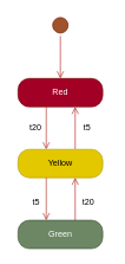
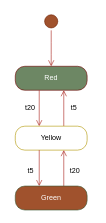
  <mxCell id="0" />
  <mxCell id="1" parent="0" />
  <mxCell id="2" value="" style="ellipse;html=1;shape=startState;rounded=1;labelBackgroundColor=none;fillColor=#a0522d;fontColor=#ffffff;strokeColor=#6D1F00;" parent="1" vertex="1"><mxGeometry x="70" y="20" width="30" height="30" as="geometry" /></mxCell>
  <mxCell id="3" value="" style="edgeStyle=orthogonalEdgeStyle;html=1;verticalAlign=bottom;endArrow=open;endSize=8;strokeColor=#A8201A;rounded=1;labelBackgroundColor=none;fontColor=default;" parent="1" source="2" edge="1"><mxGeometry relative="1" as="geometry"><mxPoint x="85" y="110" as="targetPoint" /></mxGeometry></mxCell>
- <mxCell id="4" value="Red" style="rounded=1;whiteSpace=wrap;html=1;arcSize=40;fontColor=#ffffff;fillColor=#a20025;strokeColor=#6F0000;labelBackgroundColor=none;" parent="1" vertex="1"><mxGeometry x="25" y="110" width="120" height="40" as="geometry" /></mxCell>
+ <mxCell id="4" value="Red" style="rounded=1;whiteSpace=wrap;html=1;arcSize=40;fontColor=#ffffff;fillColor=#6d8764;strokeColor=#6F0000;labelBackgroundColor=none;" parent="1" vertex="1"><mxGeometry x="25" y="110" width="120" height="40" as="geometry" /></mxCell>
  <mxCell id="5" value="" style="edgeStyle=orthogonalEdgeStyle;html=1;verticalAlign=bottom;endArrow=open;endSize=8;strokeColor=#A8201A;rounded=1;labelBackgroundColor=none;fontColor=default;" parent="1" edge="1"><mxGeometry relative="1" as="geometry"><mxPoint x="65" y="210" as="targetPoint" /><mxPoint x="65" y="150" as="sourcePoint" /></mxGeometry></mxCell>
  <mxCell id="6" value="" style="edgeStyle=orthogonalEdgeStyle;html=1;verticalAlign=bottom;endArrow=open;endSize=8;strokeColor=#A8201A;rounded=1;labelBackgroundColor=none;fontColor=default;" parent="1" edge="1"><mxGeometry relative="1" as="geometry"><mxPoint x="106" y="150" as="targetPoint" /><mxPoint x="106" y="210" as="sourcePoint" /></mxGeometry></mxCell>
- <mxCell id="7" value="Yellow" style="rounded=1;whiteSpace=wrap;html=1;arcSize=40;fontColor=#000000;fillColor=#e3c800;strokeColor=#B09500;labelBackgroundColor=none;" parent="1" vertex="1"><mxGeometry x="25" y="210" width="120" height="40" as="geometry" /></mxCell>
+ <mxCell id="7" value="Yellow" style="rounded=1;whiteSpace=wrap;html=1;arcSize=40;fontColor=#000000;fillColor=#ffffff;strokeColor=#B09500;labelBackgroundColor=none;" parent="1" vertex="1"><mxGeometry x="25" y="210" width="120" height="40" as="geometry" /></mxCell>
  <mxCell id="8" value="" style="edgeStyle=orthogonalEdgeStyle;html=1;verticalAlign=bottom;endArrow=open;endSize=8;strokeColor=#A8201A;rounded=1;labelBackgroundColor=none;fontColor=default;" parent="1" edge="1"><mxGeometry relative="1" as="geometry"><mxPoint x="65" y="310" as="targetPoint" /><mxPoint x="65" y="250" as="sourcePoint" /></mxGeometry></mxCell>
  <mxCell id="9" value="" style="edgeStyle=orthogonalEdgeStyle;html=1;verticalAlign=bottom;endArrow=open;endSize=8;strokeColor=#A8201A;rounded=1;labelBackgroundColor=none;fontColor=default;" parent="1" edge="1"><mxGeometry relative="1" as="geometry"><mxPoint x="106" y="250" as="targetPoint" /><mxPoint x="106" y="310" as="sourcePoint" /></mxGeometry></mxCell>
- <mxCell id="10" value="Green" style="rounded=1;whiteSpace=wrap;html=1;arcSize=40;fontColor=#ffffff;fillColor=#6d8764;strokeColor=#3A5431;labelBackgroundColor=none;" parent="1" vertex="1"><mxGeometry x="25" y="310" width="120" height="40" as="geometry" /></mxCell>
+ <mxCell id="10" value="Green" style="rounded=1;whiteSpace=wrap;html=1;arcSize=40;fontColor=#ffffff;fillColor=#a0522d;strokeColor=#3A5431;labelBackgroundColor=none;" parent="1" vertex="1"><mxGeometry x="25" y="310" width="120" height="40" as="geometry" /></mxCell>
  <mxCell id="11" value="t20" style="text;html=1;align=center;verticalAlign=middle;whiteSpace=wrap;rounded=0;" parent="1" vertex="1"><mxGeometry x="20" y="165" width="60" height="30" as="geometry" /></mxCell>
  <mxCell id="12" value="t5" style="text;html=1;align=center;verticalAlign=middle;whiteSpace=wrap;rounded=0;" parent="1" vertex="1"><mxGeometry x="21" y="270" width="60" height="30" as="geometry" /></mxCell>
  <mxCell id="13" value="t20" style="text;html=1;align=center;verticalAlign=middle;whiteSpace=wrap;rounded=0;" parent="1" vertex="1"><mxGeometry x="95" y="270" width="60" height="30" as="geometry" /></mxCell>
  <mxCell id="14" value="t5" style="text;html=1;align=center;verticalAlign=middle;whiteSpace=wrap;rounded=0;" parent="1" vertex="1"><mxGeometry x="93" y="165" width="60" height="30" as="geometry" /></mxCell>
